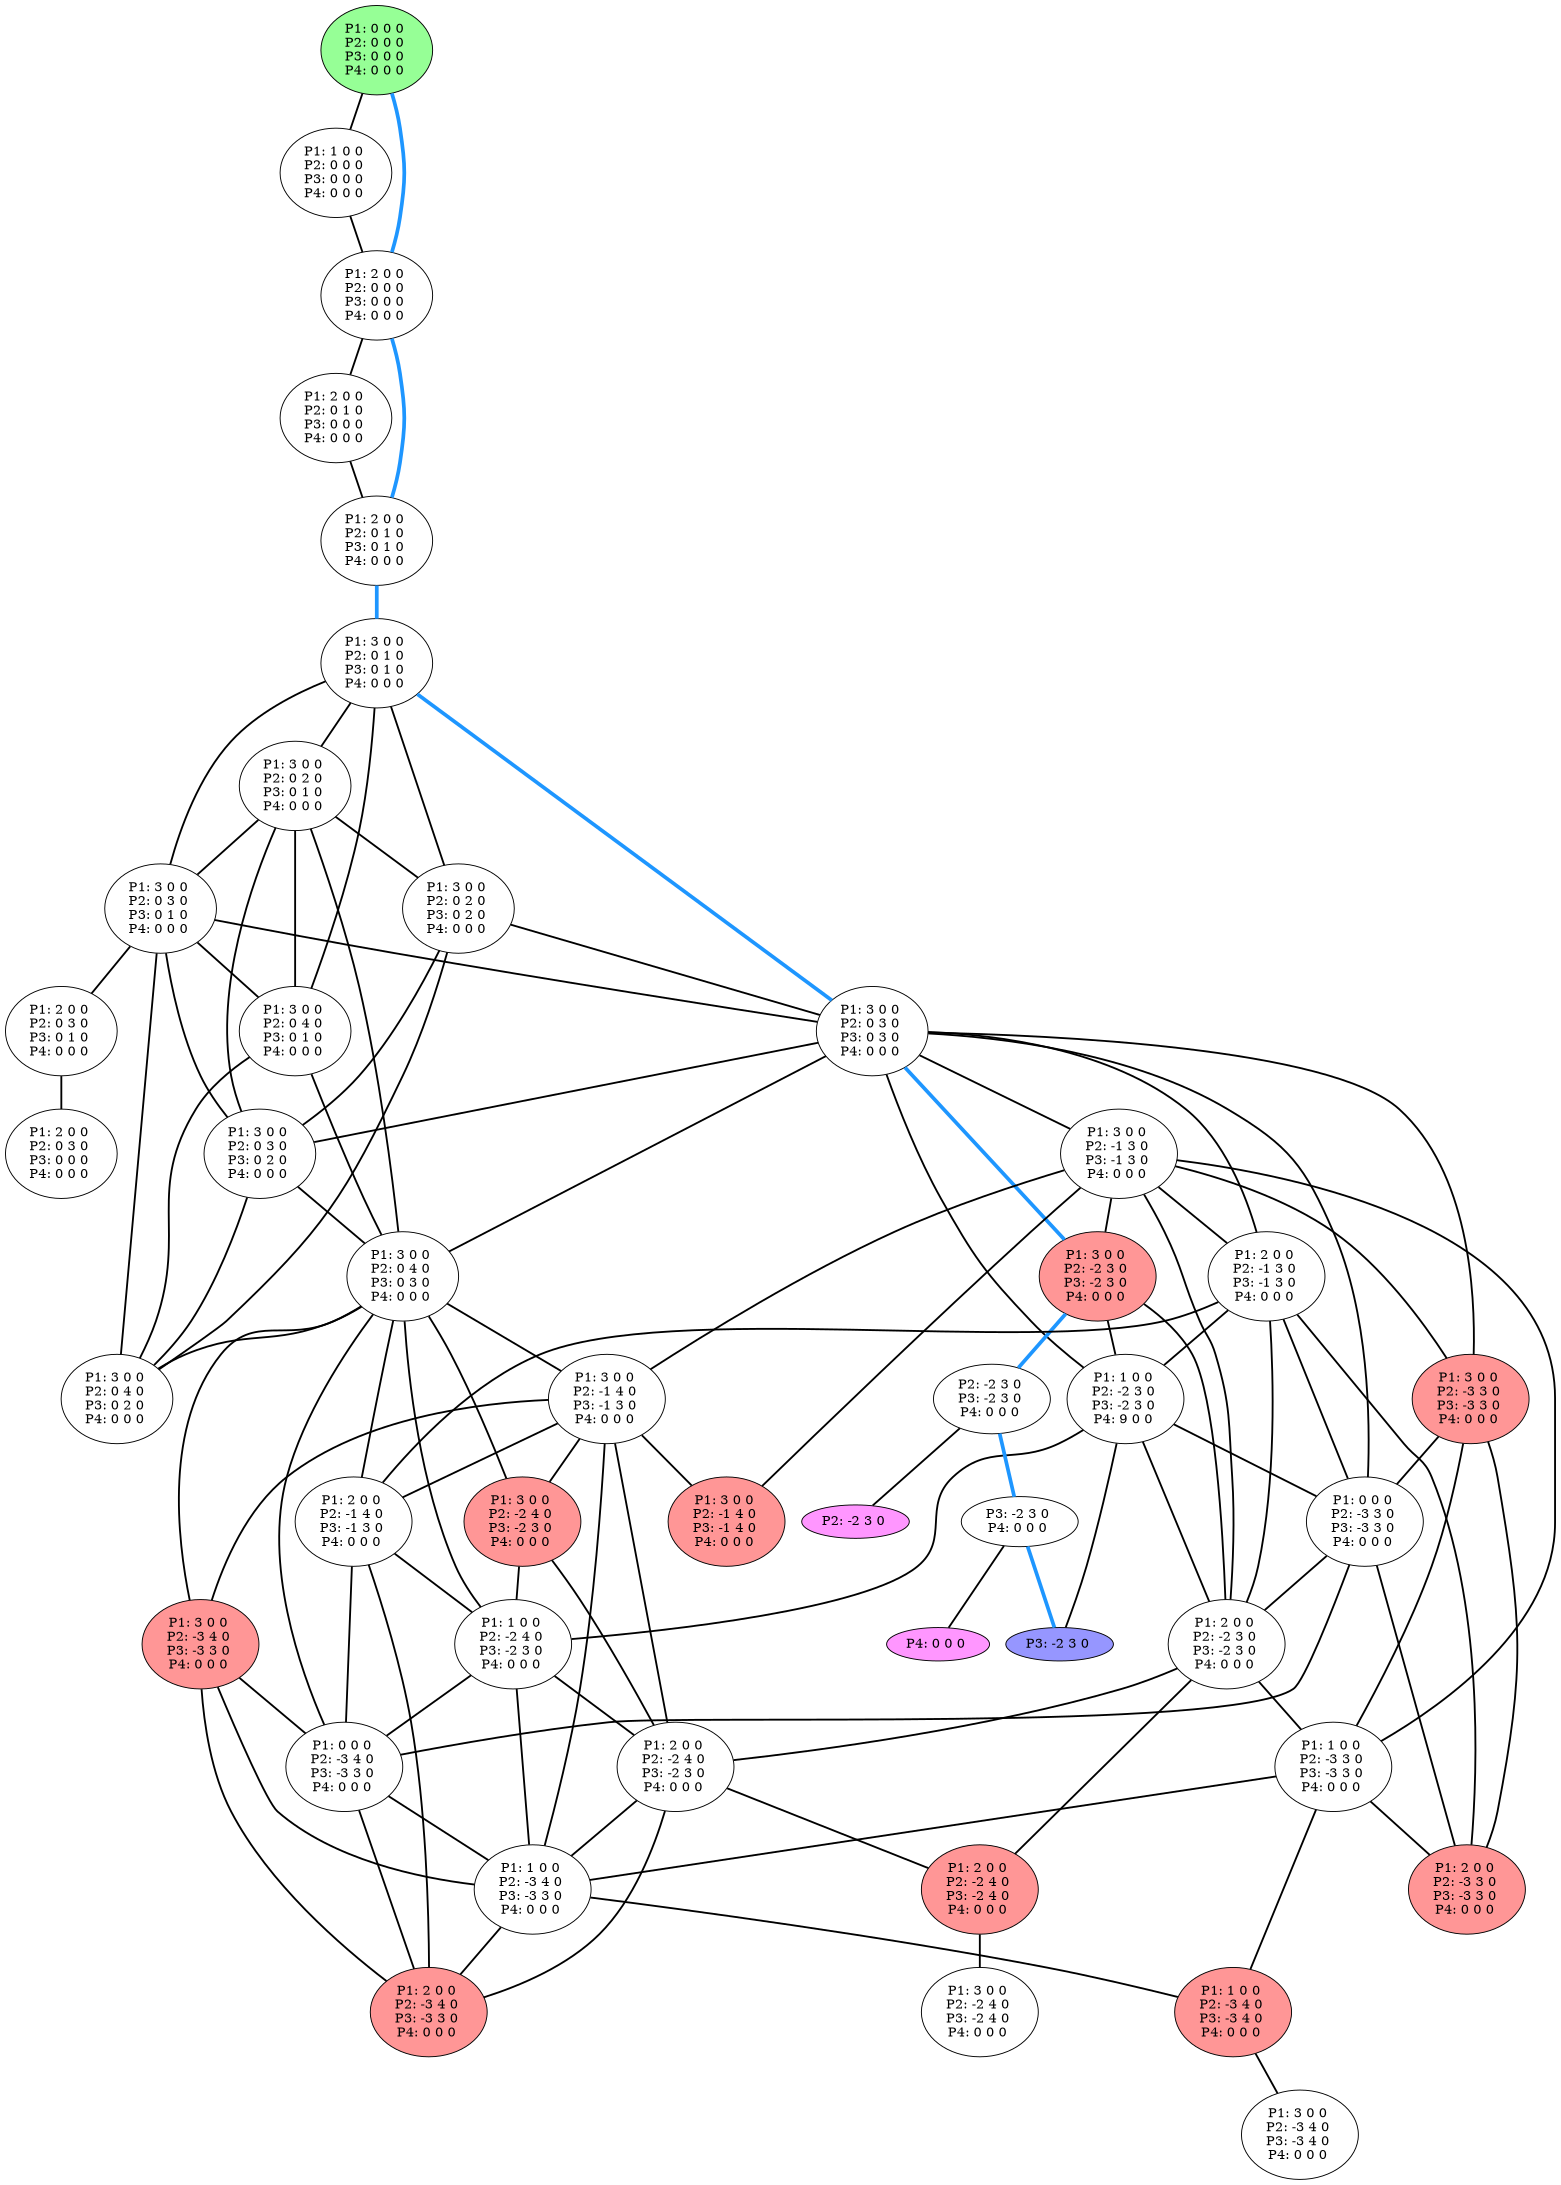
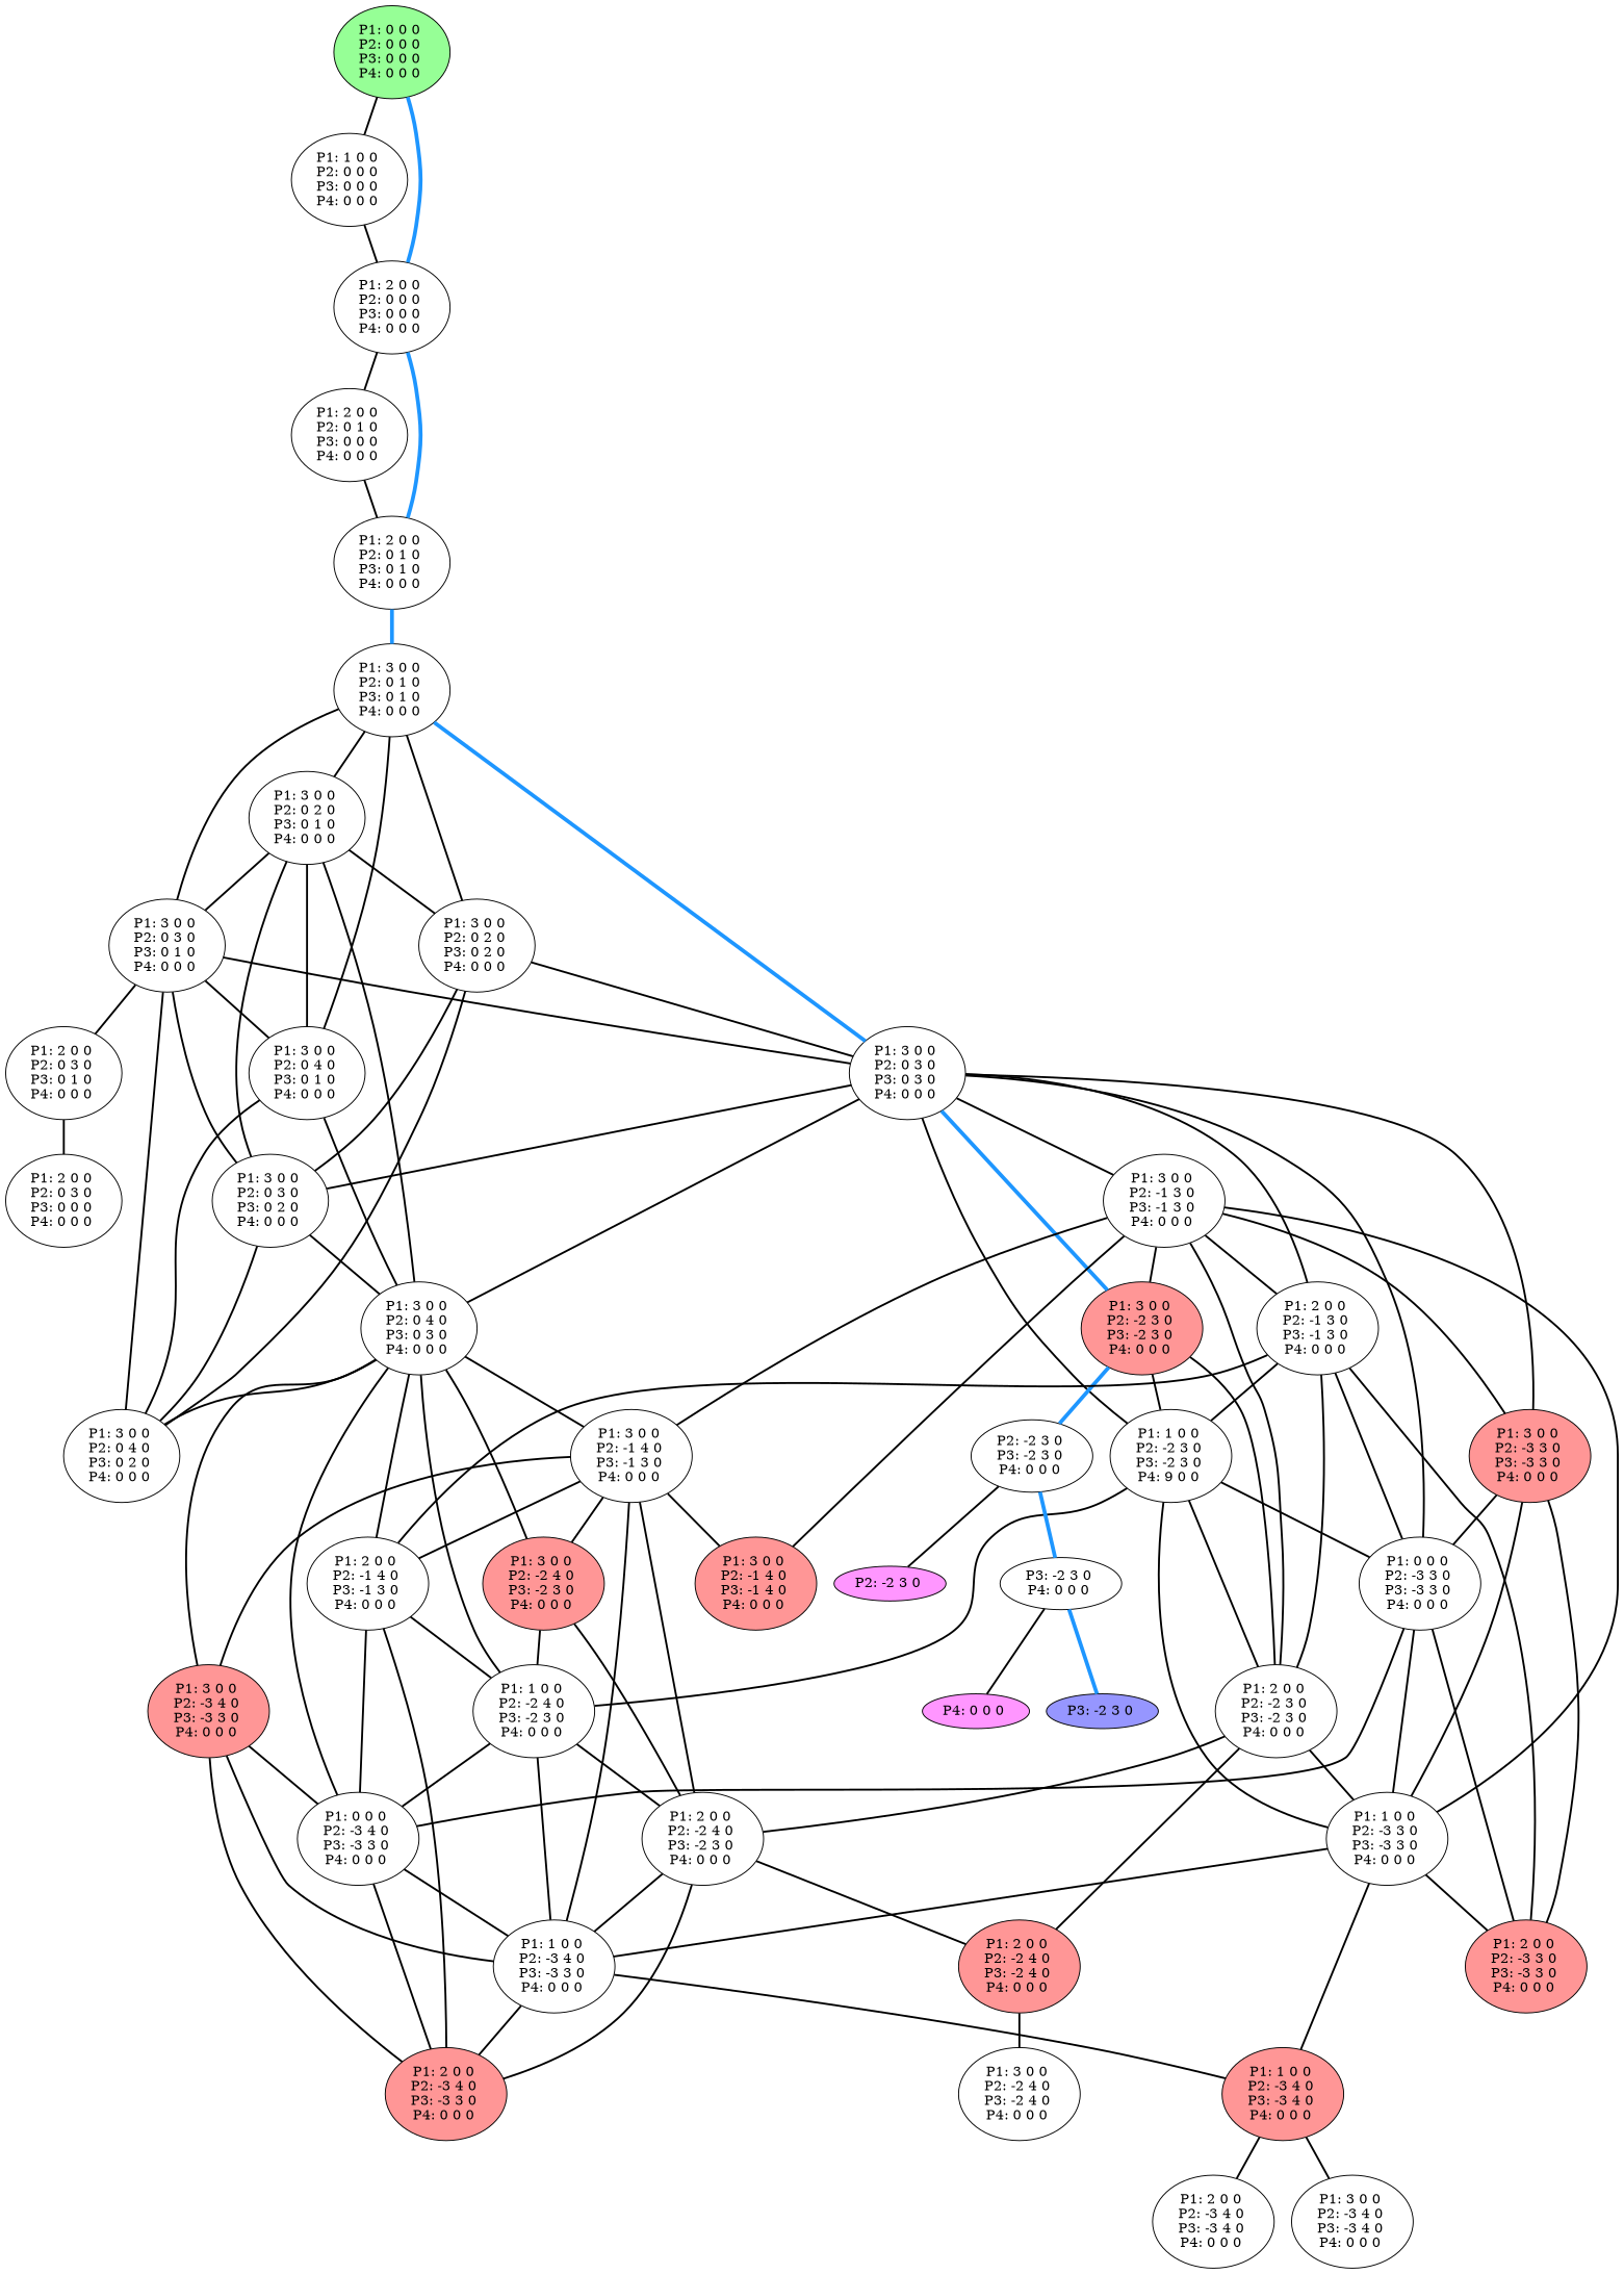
  graph {
    color=black
    edge [color=black style=bold]
    n1 [fillcolor="#96FF96" label="P1: 0 0 0 \nP2: 0 0 0 \nP3: 0 0 0 \nP4: 0 0 0 \n" style=filled]
    n2 [label="P1: 1 0 0 \nP2: 0 0 0 \nP3: 0 0 0 \nP4: 0 0 0 \n"]
    n3 [label="P1: 2 0 0 \nP2: 0 0 0 \nP3: 0 0 0 \nP4: 0 0 0 \n"]
    n4 [label="P1: 2 0 0 \nP2: 0 1 0 \nP3: 0 0 0 \nP4: 0 0 0 \n"]
    n5 [label="P1: 2 0 0 \nP2: 0 1 0 \nP3: 0 1 0 \nP4: 0 0 0 \n"]
    n6 [label="P1: 3 0 0 \nP2: 0 1 0 \nP3: 0 1 0 \nP4: 0 0 0 \n"]
    n7 [label="P1: 3 0 0 \nP2: 0 2 0 \nP3: 0 1 0 \nP4: 0 0 0 \n"]
    n8 [label="P1: 3 0 0 \nP2: 0 3 0 \nP3: 0 1 0 \nP4: 0 0 0 \n"]
    n9 [label="P1: 3 0 0 \nP2: 0 4 0 \nP3: 0 1 0 \nP4: 0 0 0 \n"]
    n10 [label="P1: 3 0 0 \nP2: 0 2 0 \nP3: 0 2 0 \nP4: 0 0 0 \n"]
    n11 [label="P1: 3 0 0 \nP2: 0 3 0 \nP3: 0 3 0 \nP4: 0 0 0 \n"]
    n12 [label="P1: 3 0 0 \nP2: 0 3 0 \nP3: 0 2 0 \nP4: 0 0 0 \n"]
    n13 [label="P1: 3 0 0 \nP2: 0 4 0 \nP3: 0 3 0 \nP4: 0 0 0 \n"]
    n14 [label="P1: 2 0 0 \nP2: 0 3 0 \nP3: 0 1 0 \nP4: 0 0 0 \n"]
    n15 [label="P1: 3 0 0 \nP2: 0 4 0 \nP3: 0 2 0 \nP4: 0 0 0 \n"]
    n16 [label="P1: 3 0 0 \nP2: -1 3 0 \nP3: -1 3 0 \nP4: 0 0 0 \n"]
    n17 [fillcolor="#FF9696" label="P1: 3 0 0 \nP2: -2 3 0 \nP3: -2 3 0 \nP4: 0 0 0 \n" style=filled]
    n18 [fillcolor="#FF9696" label="P1: 3 0 0 \nP2: -3 3 0 \nP3: -3 3 0 \nP4: 0 0 0 \n" style=filled]
    n19 [label="P1: 2 0 0 \nP2: -1 3 0 \nP3: -1 3 0 \nP4: 0 0 0 \n"]
    n20 [label="P1: 1 0 0 \nP2: -2 3 0 \nP3: -2 3 0 \nP4: 9 0 0 \n"]
    n21 [label="P1: 0 0 0 \nP2: -3 3 0 \nP3: -3 3 0 \nP4: 0 0 0 \n"]
    n22 [label="P1: 3 0 0 \nP2: -1 4 0 \nP3: -1 3 0 \nP4: 0 0 0 \n"]
    n23 [fillcolor="#FF9696" label="P1: 3 0 0 \nP2: -2 4 0 \nP3: -2 3 0 \nP4: 0 0 0 \n" style=filled]
    n24 [fillcolor="#FF9696" label="P1: 3 0 0 \nP2: -3 4 0 \nP3: -3 3 0 \nP4: 0 0 0 \n" style=filled]
    n25 [label="P1: 2 0 0 \nP2: -1 4 0 \nP3: -1 3 0 \nP4: 0 0 0 \n"]
    n26 [label="P1: 1 0 0 \nP2: -2 4 0 \nP3: -2 3 0 \nP4: 0 0 0 \n"]
    n27 [label="P1: 0 0 0 \nP2: -3 4 0 \nP3: -3 3 0 \nP4: 0 0 0 \n"]
    n28 [label="P1: 2 0 0 \nP2: 0 3 0 \nP3: 0 0 0 \nP4: 0 0 0 \n"]
    n29 [fillcolor="#FF9696" label="P1: 3 0 0 \nP2: -1 4 0 \nP3: -1 4 0 \nP4: 0 0 0 \n" style=filled]
    n30 [label="P1: 2 0 0 \nP2: -2 3 0 \nP3: -2 3 0 \nP4: 0 0 0 \n"]
    n31 [label="P1: 1 0 0 \nP2: -3 3 0 \nP3: -3 3 0 \nP4: 0 0 0 \n"]
    n32 [label="P2: -2 3 0 \nP3: -2 3 0 \nP4: 0 0 0 \n"]
    n33 [fillcolor="#FF9696" label="P1: 2 0 0 \nP2: -3 3 0 \nP3: -3 3 0 \nP4: 0 0 0 \n" style=filled]
    n34 [label="P1: 2 0 0 \nP2: -2 4 0 \nP3: -2 3 0 \nP4: 0 0 0 \n"]
    n35 [label="P1: 1 0 0 \nP2: -3 4 0 \nP3: -3 3 0 \nP4: 0 0 0 \n"]
    n36 [fillcolor="#FF9696" label="P1: 2 0 0 \nP2: -3 4 0 \nP3: -3 3 0 \nP4: 0 0 0 \n" style=filled]
    n37 [fillcolor="#FF9696" label="P1: 2 0 0 \nP2: -2 4 0 \nP3: -2 4 0 \nP4: 0 0 0 \n" style=filled]
    n38 [fillcolor="#FF9696" label="P1: 1 0 0 \nP2: -3 4 0 \nP3: -3 4 0 \nP4: 0 0 0 \n" style=filled]
    n39 [fillcolor="#FF96FF" label="P2: -2 3 0 \n" style=filled]
    n40 [label="P3: -2 3 0 \nP4: 0 0 0 \n"]
    n41 [label="P1: 3 0 0 \nP2: -2 4 0 \nP3: -2 4 0 \nP4: 0 0 0 \n"]
+   n42 [label="P1: 2 0 0 \nP2: -3 4 0 \nP3: -3 4 0 \nP4: 0 0 0 \n"]
    n43 [label="P1: 3 0 0 \nP2: -3 4 0 \nP3: -3 4 0 \nP4: 0 0 0 \n"]
    n44 [fillcolor="#9696FF" label="P3: -2 3 0 \n" style=filled]
    n45 [fillcolor="#FF96FF" label="P4: 0 0 0 \n" style=filled]
    n1 -- n2
    n1 -- n3 [color="#1E96FF" penwidth=4.0]
    n2 -- n3
    n3 -- n4
    n3 -- n5 [color="#1E96FF" penwidth=4.0]
    n4 -- n5
    n5 -- n6 [color="#1E96FF" penwidth=4.0]
    n6 -- n7
    n6 -- n8
    n6 -- n9
    n6 -- n10
    n6 -- n11 [color="#1E96FF" penwidth=4.0]
    n7 -- n8
    n7 -- n9
    n7 -- n10
    n7 -- n12
    n7 -- n13
    n8 -- n9
    n8 -- n11
    n8 -- n12
    n8 -- n14
    n8 -- n15
    n9 -- n13
    n9 -- n15
    n10 -- n11
    n10 -- n12
    n10 -- n15
    n11 -- n12
    n11 -- n13
    n11 -- n16
    n11 -- n17 [color="#1E96FF" penwidth=4.0]
    n11 -- n18
    n11 -- n19
    n11 -- n20
    n11 -- n21
    n12 -- n13
    n12 -- n15
    n13 -- n15
    n13 -- n22
    n13 -- n23
    n13 -- n24
    n13 -- n25
    n13 -- n26
    n13 -- n27
    n14 -- n28
    n16 -- n17
    n16 -- n18
    n16 -- n19
    n16 -- n22
    n16 -- n29
    n16 -- n30
    n16 -- n31
    n17 -- n20
    n17 -- n30
    n17 -- n32 [color="#1E96FF" penwidth=4.0]
    n18 -- n21
    n18 -- n31
    n18 -- n33
    n19 -- n20
    n19 -- n21
    n19 -- n25
    n19 -- n30
    n19 -- n33
    n20 -- n21
    n20 -- n26
    n20 -- n30
-   n20 -- n44
+   n20 -- n31
    n21 -- n27
-   n21 -- n30
+   n21 -- n31
    n21 -- n33
    n22 -- n23
    n22 -- n24
    n22 -- n25
    n22 -- n29
    n22 -- n34
    n22 -- n35
    n23 -- n26
    n23 -- n34
    n24 -- n27
    n24 -- n35
    n24 -- n36
    n25 -- n26
    n25 -- n27
    n25 -- n36
    n26 -- n27
    n26 -- n34
    n26 -- n35
    n27 -- n35
    n27 -- n36
    n30 -- n31
    n30 -- n34
    n30 -- n37
    n31 -- n33
    n31 -- n35
    n31 -- n38
    n32 -- n39
    n32 -- n40 [color="#1E96FF" penwidth=4.0]
    n34 -- n35
    n34 -- n36
    n34 -- n37
    n35 -- n36
    n35 -- n38
    n37 -- n41
+   n38 -- n42
    n38 -- n43
    n40 -- n44 [color="#1E96FF" penwidth=4.0]
    n40 -- n45
  }
